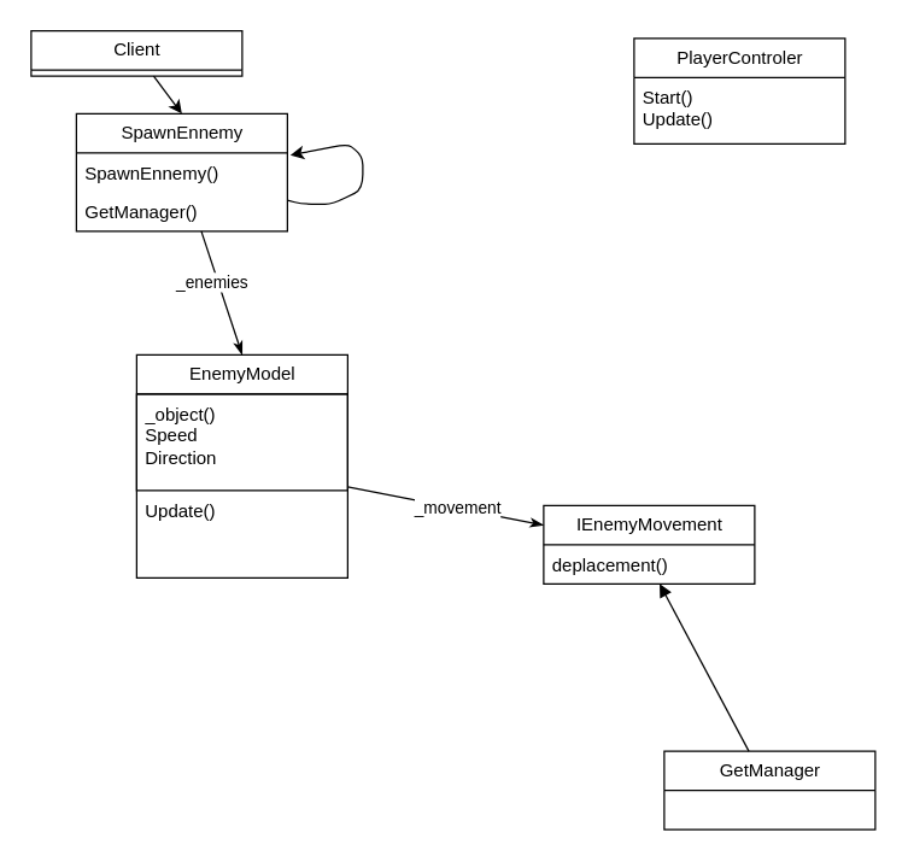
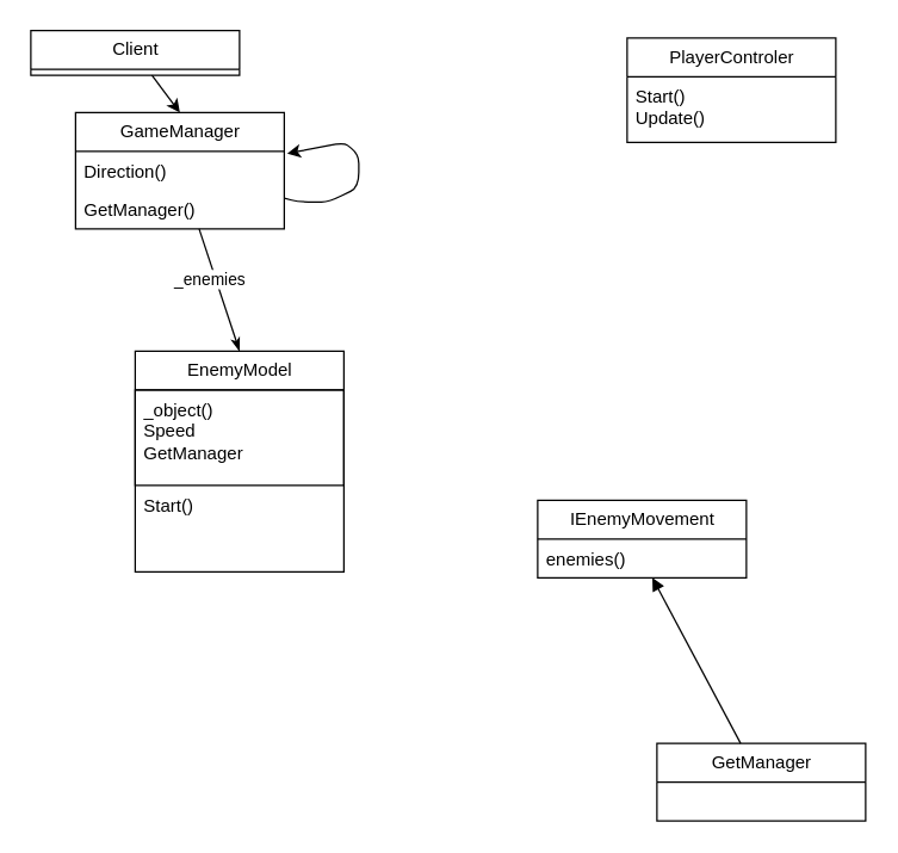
  <mxCell id="0" />
  <mxCell id="1" parent="0" />
  <mxCell id="2" style="edgeStyle=none;html=1;entryX=0.5;entryY=0;entryDx=0;entryDy=0;endArrow=classicThin;endFill=1;" edge="1" parent="1" source="4" target="12"><mxGeometry relative="1" as="geometry" /></mxCell>
  <mxCell id="3" value="_enemies" style="edgeLabel;html=1;align=center;verticalAlign=middle;resizable=0;points=[];" vertex="1" connectable="0" parent="2"><mxGeometry x="-0.205" y="-4" relative="1" as="geometry"><mxPoint as="offset" /></mxGeometry></mxCell>
- <mxCell id="4" value="SpawnEnnemy" style="swimlane;fontStyle=0;childLayout=stackLayout;horizontal=1;startSize=26;fillColor=none;horizontalStack=0;resizeParent=1;resizeParentMax=0;resizeLast=0;collapsible=1;marginBottom=0;html=1;" parent="1" vertex="1"><mxGeometry x="50" y="75" width="140" height="78" as="geometry" /></mxCell>
- <mxCell id="5" value="SpawnEnnemy()&lt;br&gt;" style="text;strokeColor=none;fillColor=none;align=left;verticalAlign=top;spacingLeft=4;spacingRight=4;overflow=hidden;rotatable=0;points=[[0,0.5],[1,0.5]];portConstraint=eastwest;whiteSpace=wrap;html=1;" parent="4" vertex="1"><mxGeometry y="26" width="140" height="26" as="geometry" /></mxCell>
+ <mxCell id="4" value="GameManager" style="swimlane;fontStyle=0;childLayout=stackLayout;horizontal=1;startSize=26;fillColor=none;horizontalStack=0;resizeParent=1;resizeParentMax=0;resizeLast=0;collapsible=1;marginBottom=0;html=1;" parent="1" vertex="1"><mxGeometry x="50" y="75" width="140" height="78" as="geometry" /></mxCell>
+ <mxCell id="5" value="Direction()&lt;br&gt;" style="text;strokeColor=none;fillColor=none;align=left;verticalAlign=top;spacingLeft=4;spacingRight=4;overflow=hidden;rotatable=0;points=[[0,0.5],[1,0.5]];portConstraint=eastwest;whiteSpace=wrap;html=1;" parent="4" vertex="1"><mxGeometry y="26" width="140" height="26" as="geometry" /></mxCell>
  <mxCell id="6" value="GetManager()" style="text;strokeColor=none;fillColor=none;align=left;verticalAlign=top;spacingLeft=4;spacingRight=4;overflow=hidden;rotatable=0;points=[[0,0.5],[1,0.5]];portConstraint=eastwest;whiteSpace=wrap;html=1;" parent="4" vertex="1"><mxGeometry y="52" width="140" height="26" as="geometry" /></mxCell>
  <mxCell id="7" style="edgeStyle=none;html=1;entryX=1.014;entryY=0.058;entryDx=0;entryDy=0;entryPerimeter=0;" parent="4" source="4" target="5" edge="1"><mxGeometry relative="1" as="geometry"><Array as="points"><mxPoint x="150" y="60" /><mxPoint x="170" y="60" /><mxPoint x="190" y="50" /><mxPoint x="190" y="28" /><mxPoint x="180" y="20" /></Array></mxGeometry></mxCell>
  <mxCell id="8" style="edgeStyle=none;html=1;entryX=0.5;entryY=0;entryDx=0;entryDy=0;" parent="1" source="9" target="4" edge="1"><mxGeometry relative="1" as="geometry" /></mxCell>
  <mxCell id="9" value="Client" style="swimlane;fontStyle=0;childLayout=stackLayout;horizontal=1;startSize=26;fillColor=none;horizontalStack=0;resizeParent=1;resizeParentMax=0;resizeLast=0;collapsible=1;marginBottom=0;html=1;" parent="1" vertex="1"><mxGeometry x="20" y="20" width="140" height="30" as="geometry" /></mxCell>
- <mxCell id="10" style="edgeStyle=none;html=1;entryX=0;entryY=0.25;entryDx=0;entryDy=0;endArrow=classicThin;endFill=1;" edge="1" parent="1" source="12" target="15"><mxGeometry relative="1" as="geometry" /></mxCell>
- <mxCell id="11" value="_movement" style="edgeLabel;html=1;align=center;verticalAlign=middle;resizable=0;points=[];" vertex="1" connectable="0" parent="10"><mxGeometry x="0.121" relative="1" as="geometry"><mxPoint as="offset" /></mxGeometry></mxCell>
  <mxCell id="12" value="EnemyModel" style="swimlane;fontStyle=0;childLayout=stackLayout;horizontal=1;startSize=26;fillColor=none;horizontalStack=0;resizeParent=1;resizeParentMax=0;resizeLast=0;collapsible=1;marginBottom=0;html=1;" vertex="1" parent="1"><mxGeometry x="90" y="235" width="140" height="148" as="geometry" /></mxCell>
- <mxCell id="13" value="_object()&lt;br&gt;Speed&lt;br&gt;Direction" style="text;strokeColor=default;fillColor=none;align=left;verticalAlign=top;spacingLeft=4;spacingRight=4;overflow=hidden;rotatable=0;points=[[0,0.5],[1,0.5]];portConstraint=eastwest;whiteSpace=wrap;html=1;" vertex="1" parent="12"><mxGeometry y="26" width="140" height="64" as="geometry" /></mxCell>
- <mxCell id="14" value="Update()&lt;br&gt;" style="text;strokeColor=none;fillColor=none;align=left;verticalAlign=top;spacingLeft=4;spacingRight=4;overflow=hidden;rotatable=0;points=[[0,0.5],[1,0.5]];portConstraint=eastwest;whiteSpace=wrap;html=1;" vertex="1" parent="12"><mxGeometry y="90" width="140" height="58" as="geometry" /></mxCell>
+ <mxCell id="13" value="_object()&lt;br&gt;Speed&lt;br&gt;GetManager" style="text;strokeColor=default;fillColor=none;align=left;verticalAlign=top;spacingLeft=4;spacingRight=4;overflow=hidden;rotatable=0;points=[[0,0.5],[1,0.5]];portConstraint=eastwest;whiteSpace=wrap;html=1;" vertex="1" parent="12"><mxGeometry y="26" width="140" height="64" as="geometry" /></mxCell>
+ <mxCell id="14" value="Start()&lt;br&gt;" style="text;strokeColor=none;fillColor=none;align=left;verticalAlign=top;spacingLeft=4;spacingRight=4;overflow=hidden;rotatable=0;points=[[0,0.5],[1,0.5]];portConstraint=eastwest;whiteSpace=wrap;html=1;" vertex="1" parent="12"><mxGeometry y="90" width="140" height="58" as="geometry" /></mxCell>
  <mxCell id="15" value="IEnemyMovement" style="swimlane;fontStyle=0;childLayout=stackLayout;horizontal=1;startSize=26;fillColor=none;horizontalStack=0;resizeParent=1;resizeParentMax=0;resizeLast=0;collapsible=1;marginBottom=0;html=1;" vertex="1" parent="1"><mxGeometry x="360" y="335" width="140" height="52" as="geometry" /></mxCell>
- <mxCell id="16" value="deplacement()&lt;br&gt;" style="text;strokeColor=none;fillColor=none;align=left;verticalAlign=top;spacingLeft=4;spacingRight=4;overflow=hidden;rotatable=0;points=[[0,0.5],[1,0.5]];portConstraint=eastwest;whiteSpace=wrap;html=1;" vertex="1" parent="15"><mxGeometry y="26" width="140" height="26" as="geometry" /></mxCell>
+ <mxCell id="16" value="enemies()&lt;br&gt;" style="text;strokeColor=none;fillColor=none;align=left;verticalAlign=top;spacingLeft=4;spacingRight=4;overflow=hidden;rotatable=0;points=[[0,0.5],[1,0.5]];portConstraint=eastwest;whiteSpace=wrap;html=1;" vertex="1" parent="15"><mxGeometry y="26" width="140" height="26" as="geometry" /></mxCell>
  <mxCell id="17" style="edgeStyle=none;html=1;endArrow=block;endFill=1;" edge="1" parent="1" source="18" target="16"><mxGeometry relative="1" as="geometry" /></mxCell>
  <mxCell id="18" value="GetManager" style="swimlane;fontStyle=0;childLayout=stackLayout;horizontal=1;startSize=26;fillColor=none;horizontalStack=0;resizeParent=1;resizeParentMax=0;resizeLast=0;collapsible=1;marginBottom=0;html=1;" vertex="1" parent="1"><mxGeometry x="440" y="498" width="140" height="52" as="geometry" /></mxCell>
  <mxCell id="19" value="PlayerControler" style="swimlane;fontStyle=0;childLayout=stackLayout;horizontal=1;startSize=26;fillColor=none;horizontalStack=0;resizeParent=1;resizeParentMax=0;resizeLast=0;collapsible=1;marginBottom=0;html=1;" vertex="1" parent="1"><mxGeometry x="420" y="25" width="140" height="70" as="geometry" /></mxCell>
  <mxCell id="20" value="Start()&lt;br&gt;Update()&lt;br&gt;" style="text;strokeColor=none;fillColor=none;align=left;verticalAlign=top;spacingLeft=4;spacingRight=4;overflow=hidden;rotatable=0;points=[[0,0.5],[1,0.5]];portConstraint=eastwest;whiteSpace=wrap;html=1;" vertex="1" parent="19"><mxGeometry y="26" width="140" height="44" as="geometry" /></mxCell>
